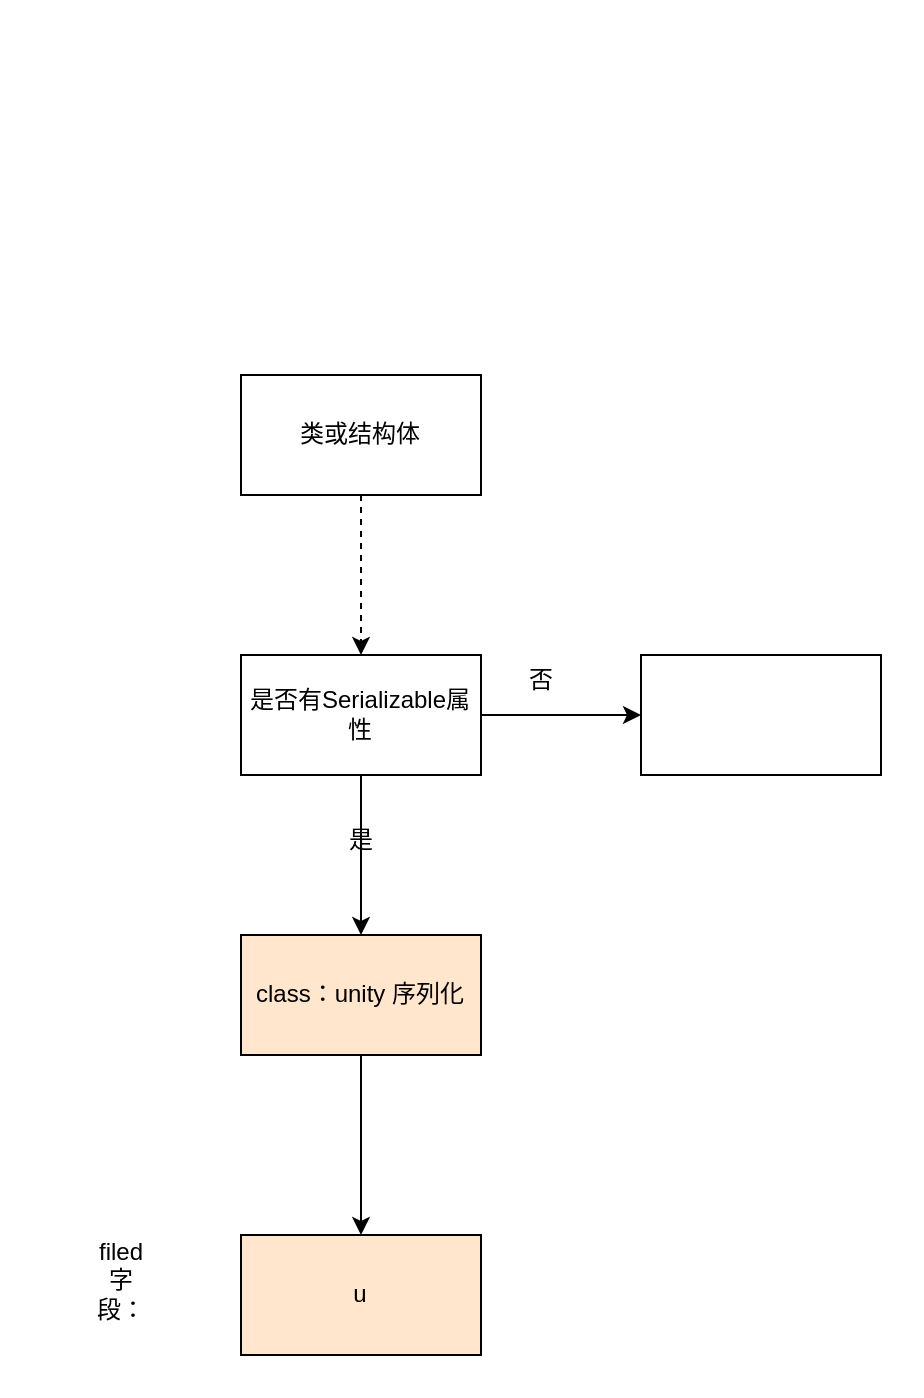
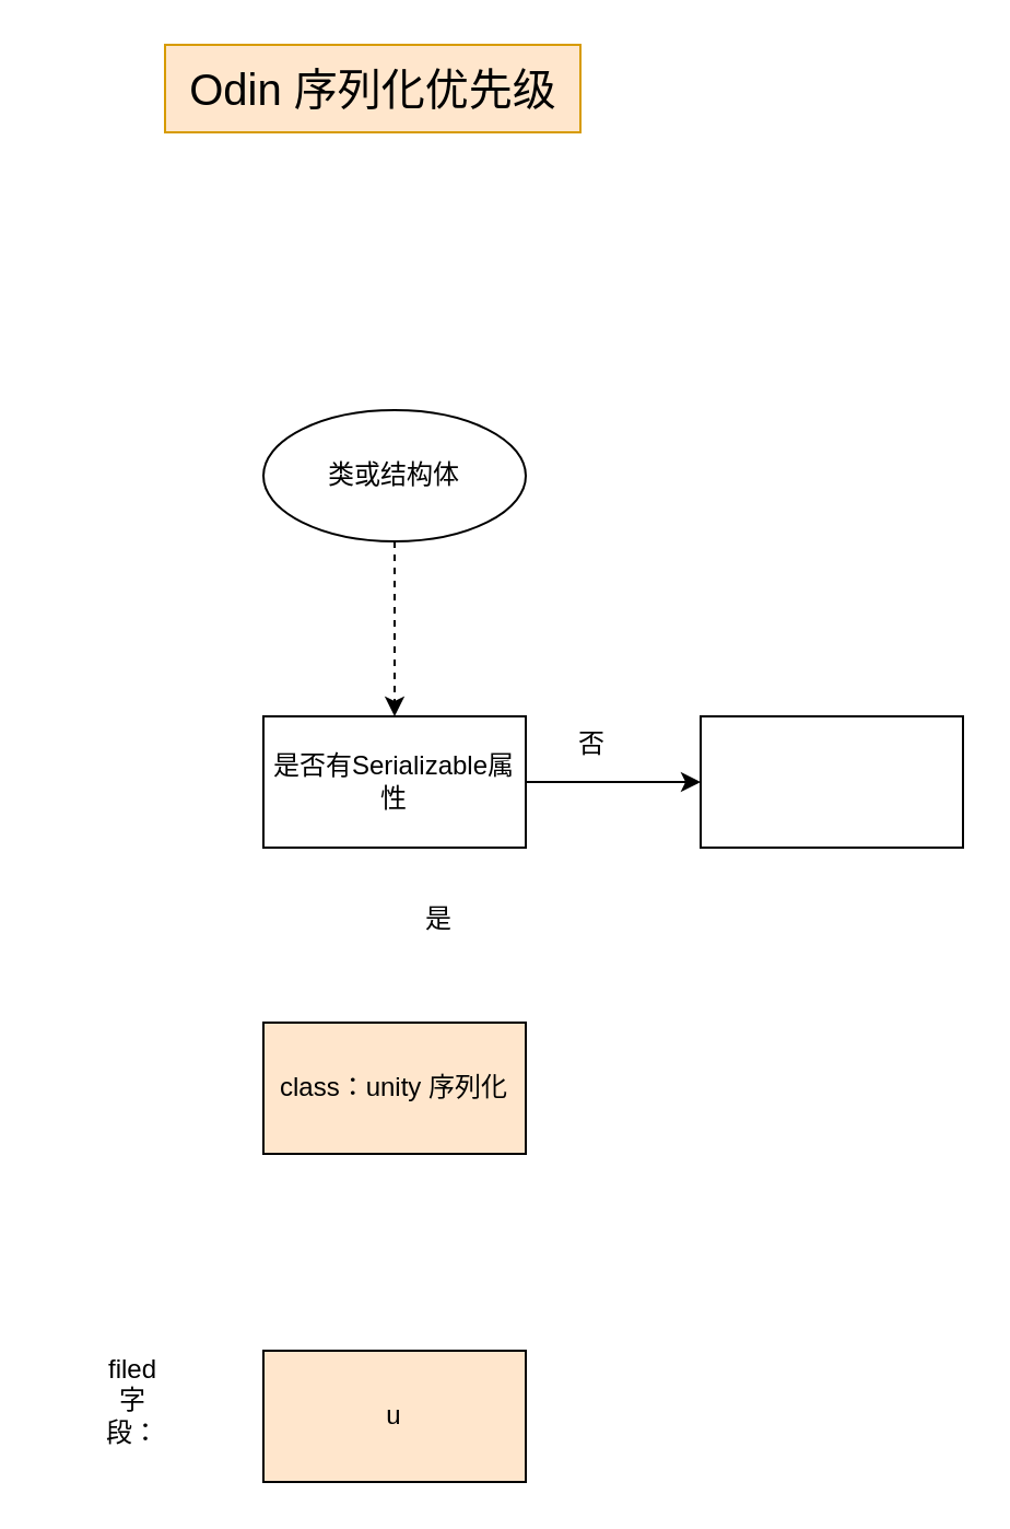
  <mxCell id="0" />
  <mxCell id="1" parent="0" />
  <mxCell id="2" value="" style="edgeStyle=orthogonalEdgeStyle;rounded=0;orthogonalLoop=1;jettySize=auto;html=1;dashed=1;" edge="1" parent="1" source="3" target="7"><mxGeometry relative="1" as="geometry" /></mxCell>
- <mxCell id="3" value="类或结构体" style="whiteSpace=wrap;html=1;" vertex="1" parent="1"><mxGeometry x="120" y="187" width="120" height="60" as="geometry" /></mxCell>
- <mxCell id="5" value="" style="edgeStyle=orthogonalEdgeStyle;rounded=0;orthogonalLoop=1;jettySize=auto;html=1;" edge="1" parent="1" source="7" target="9"><mxGeometry relative="1" as="geometry" /></mxCell>
+ <mxCell id="3" value="类或结构体" style="ellipse;whiteSpace=wrap;html=1;" vertex="1" parent="1"><mxGeometry x="120" y="187" width="120" height="60" as="geometry" /></mxCell>
+ <mxCell id="4" value="Odin 序列化优先级" style="text;html=1;align=center;verticalAlign=middle;resizable=0;points=[];autosize=1;strokeColor=#d79b00;fillColor=#ffe6cc;fontSize=20;" vertex="1" parent="1"><mxGeometry x="75" y="20" width="190" height="40" as="geometry" /></mxCell>
  <mxCell id="6" value="" style="edgeStyle=orthogonalEdgeStyle;rounded=0;orthogonalLoop=1;jettySize=auto;html=1;" edge="1" parent="1" source="7" target="10"><mxGeometry relative="1" as="geometry" /></mxCell>
  <mxCell id="7" value="是否有Serializable属性" style="whiteSpace=wrap;html=1;" vertex="1" parent="1"><mxGeometry x="120" y="327" width="120" height="60" as="geometry" /></mxCell>
- <mxCell id="8" value="" style="edgeStyle=orthogonalEdgeStyle;rounded=0;orthogonalLoop=1;jettySize=auto;html=1;" edge="1" parent="1" source="9" target="13"><mxGeometry relative="1" as="geometry" /></mxCell>
  <mxCell id="9" value="class：unity 序列化" style="whiteSpace=wrap;html=1;fillColor=#ffe6cc;" vertex="1" parent="1"><mxGeometry x="120" y="467" width="120" height="60" as="geometry" /></mxCell>
  <mxCell id="10" value="" style="whiteSpace=wrap;html=1;" vertex="1" parent="1"><mxGeometry x="320" y="327" width="120" height="60" as="geometry" /></mxCell>
- <mxCell id="11" value="是" style="text;html=1;align=center;verticalAlign=middle;resizable=0;points=[];autosize=1;strokeColor=none;fillColor=none;" vertex="1" parent="1"><mxGeometry x="160" y="405" width="40" height="30" as="geometry" /></mxCell>
+ <mxCell id="11" value="是" style="text;html=1;align=center;verticalAlign=middle;resizable=0;points=[];autosize=1;strokeColor=none;fillColor=none;" vertex="1" parent="1"><mxGeometry x="180" y="405" width="40" height="30" as="geometry" /></mxCell>
  <mxCell id="12" value="否" style="text;html=1;align=center;verticalAlign=middle;resizable=0;points=[];autosize=1;strokeColor=none;fillColor=none;" vertex="1" parent="1"><mxGeometry x="250" y="325" width="40" height="30" as="geometry" /></mxCell>
  <mxCell id="13" value="u" style="whiteSpace=wrap;html=1;fillColor=#ffe6cc;" vertex="1" parent="1"><mxGeometry x="120" y="617" width="120" height="60" as="geometry" /></mxCell>
  <mxCell id="14" value="&lt;span style=&quot;text-wrap-mode: wrap;&quot;&gt;filed字段：&lt;/span&gt;" style="text;html=1;align=center;verticalAlign=middle;resizable=0;points=[];autosize=1;strokeColor=none;fillColor=none;" vertex="1" parent="1"><mxGeometry x="20" y="625" width="80" height="30" as="geometry" /></mxCell>
